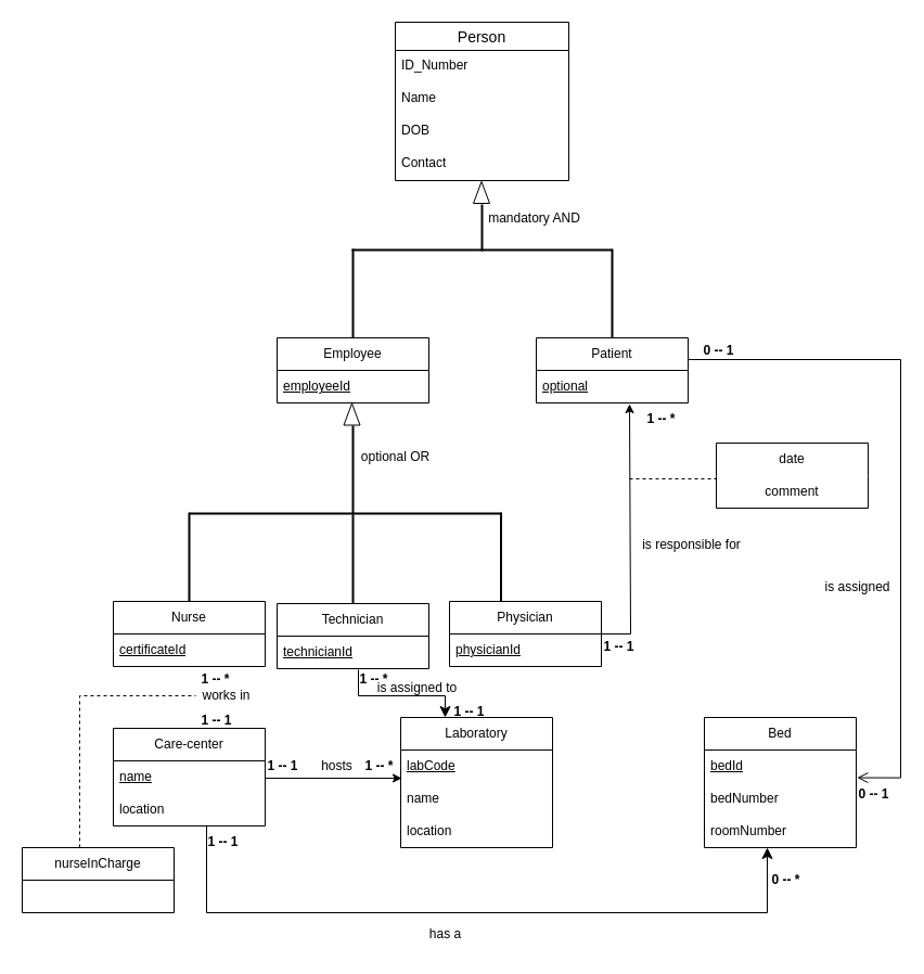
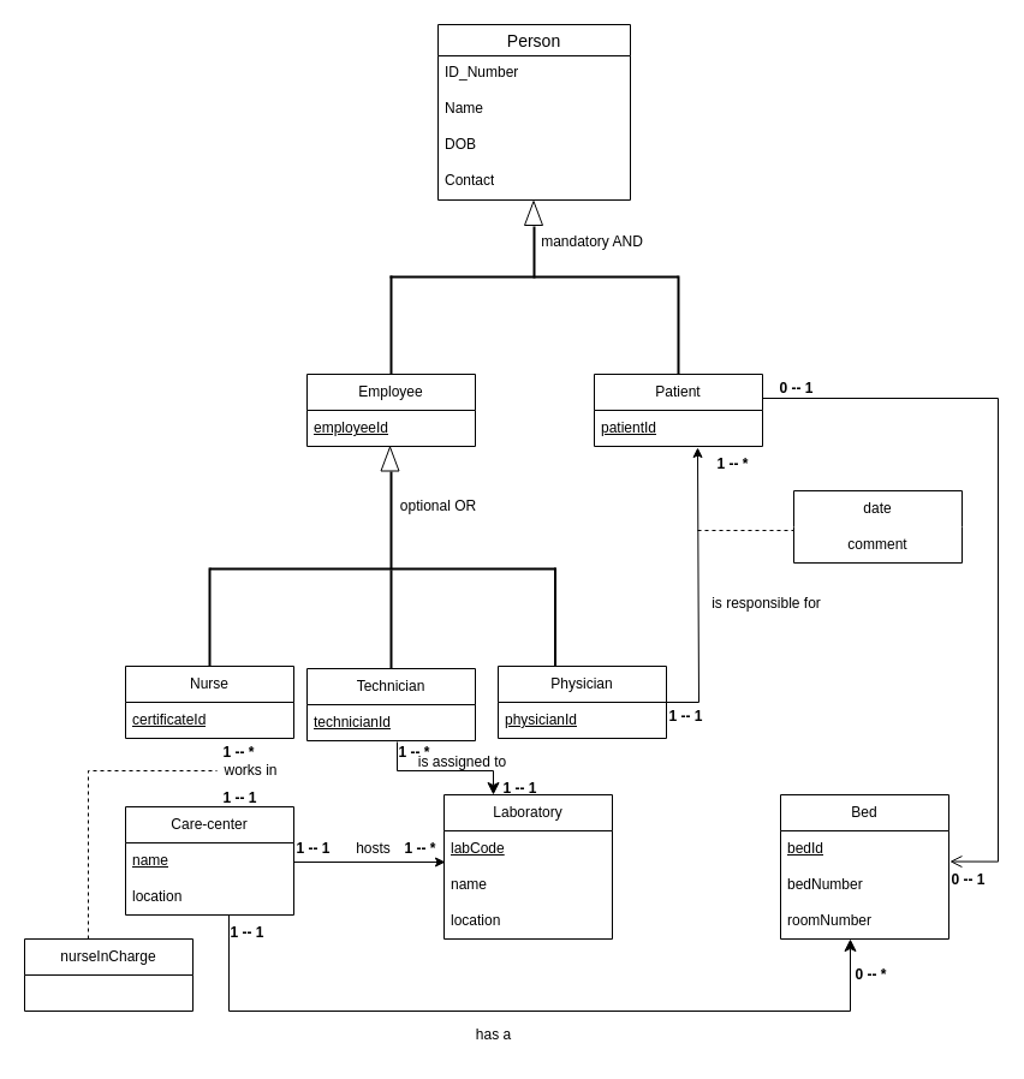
  <mxCell id="0" />
  <mxCell id="1" parent="0" />
  <mxCell id="2" value="Person" style="swimlane;fontStyle=0;childLayout=stackLayout;horizontal=1;startSize=26;horizontalStack=0;resizeParent=1;resizeParentMax=0;resizeLast=0;collapsible=1;marginBottom=0;align=center;fontSize=14;" vertex="1" parent="1"><mxGeometry x="364" y="20" width="160" height="146" as="geometry" /></mxCell>
  <mxCell id="3" value="ID_Number" style="text;strokeColor=none;fillColor=none;spacingLeft=4;spacingRight=4;overflow=hidden;rotatable=0;points=[[0,0.5],[1,0.5]];portConstraint=eastwest;fontSize=12;whiteSpace=wrap;html=1;" vertex="1" parent="2"><mxGeometry y="26" width="160" height="30" as="geometry" /></mxCell>
  <mxCell id="4" value="Name" style="text;strokeColor=none;fillColor=none;spacingLeft=4;spacingRight=4;overflow=hidden;rotatable=0;points=[[0,0.5],[1,0.5]];portConstraint=eastwest;fontSize=12;whiteSpace=wrap;html=1;" vertex="1" parent="2"><mxGeometry y="56" width="160" height="30" as="geometry" /></mxCell>
  <mxCell id="5" value="DOB" style="text;strokeColor=none;fillColor=none;spacingLeft=4;spacingRight=4;overflow=hidden;rotatable=0;points=[[0,0.5],[1,0.5]];portConstraint=eastwest;fontSize=12;whiteSpace=wrap;html=1;" vertex="1" parent="2"><mxGeometry y="86" width="160" height="30" as="geometry" /></mxCell>
  <mxCell id="6" value="Contact" style="text;strokeColor=none;fillColor=none;spacingLeft=4;spacingRight=4;overflow=hidden;rotatable=0;points=[[0,0.5],[1,0.5]];portConstraint=eastwest;fontSize=12;whiteSpace=wrap;html=1;" vertex="1" parent="2"><mxGeometry y="116" width="160" height="30" as="geometry" /></mxCell>
  <mxCell id="7" value="" style="triangle;whiteSpace=wrap;html=1;rotation=-90;" vertex="1" parent="1"><mxGeometry x="433.5" y="169.5" width="20" height="15" as="geometry" /></mxCell>
  <mxCell id="8" value="" style="line;strokeWidth=2;direction=south;html=1;" vertex="1" parent="1"><mxGeometry x="439" y="188" width="10" height="43" as="geometry" /></mxCell>
  <mxCell id="9" value="" style="line;strokeWidth=2;html=1;" vertex="1" parent="1"><mxGeometry x="324" y="225" width="240" height="10" as="geometry" /></mxCell>
  <mxCell id="10" value="" style="line;strokeWidth=2;direction=south;html=1;" vertex="1" parent="1"><mxGeometry x="320" y="229" width="10" height="82" as="geometry" /></mxCell>
  <mxCell id="11" value="" style="line;strokeWidth=2;direction=south;html=1;" vertex="1" parent="1"><mxGeometry x="559" y="229" width="10" height="82" as="geometry" /></mxCell>
  <mxCell id="12" value="Employee" style="swimlane;fontStyle=0;childLayout=stackLayout;horizontal=1;startSize=30;horizontalStack=0;resizeParent=1;resizeParentMax=0;resizeLast=0;collapsible=1;marginBottom=0;whiteSpace=wrap;html=1;" vertex="1" parent="1"><mxGeometry x="255" y="311" width="140" height="60" as="geometry" /></mxCell>
  <mxCell id="13" value="&lt;u&gt;employeeId&lt;/u&gt;" style="text;strokeColor=none;fillColor=none;align=left;verticalAlign=middle;spacingLeft=4;spacingRight=4;overflow=hidden;points=[[0,0.5],[1,0.5]];portConstraint=eastwest;rotatable=0;whiteSpace=wrap;html=1;" vertex="1" parent="12"><mxGeometry y="30" width="140" height="30" as="geometry" /></mxCell>
  <mxCell id="14" value="Patient" style="swimlane;fontStyle=0;childLayout=stackLayout;horizontal=1;startSize=30;horizontalStack=0;resizeParent=1;resizeParentMax=0;resizeLast=0;collapsible=1;marginBottom=0;whiteSpace=wrap;html=1;" vertex="1" parent="1"><mxGeometry x="494" y="311" width="140" height="60" as="geometry" /></mxCell>
- <mxCell id="15" value="&lt;u&gt;optional&lt;/u&gt;" style="text;strokeColor=none;fillColor=none;align=left;verticalAlign=middle;spacingLeft=4;spacingRight=4;overflow=hidden;points=[[0,0.5],[1,0.5]];portConstraint=eastwest;rotatable=0;whiteSpace=wrap;html=1;" vertex="1" parent="14"><mxGeometry y="30" width="140" height="30" as="geometry" /></mxCell>
+ <mxCell id="15" value="&lt;u&gt;patientId&lt;/u&gt;" style="text;strokeColor=none;fillColor=none;align=left;verticalAlign=middle;spacingLeft=4;spacingRight=4;overflow=hidden;points=[[0,0.5],[1,0.5]];portConstraint=eastwest;rotatable=0;whiteSpace=wrap;html=1;" vertex="1" parent="14"><mxGeometry y="30" width="140" height="30" as="geometry" /></mxCell>
  <mxCell id="16" value="" style="triangle;whiteSpace=wrap;html=1;rotation=-90;" vertex="1" parent="1"><mxGeometry x="314" y="374" width="20" height="15" as="geometry" /></mxCell>
  <mxCell id="17" value="" style="line;strokeWidth=2;direction=south;html=1;" vertex="1" parent="1"><mxGeometry x="320" y="392" width="10" height="82" as="geometry" /></mxCell>
  <mxCell id="18" value="" style="line;strokeWidth=2;html=1;" vertex="1" parent="1"><mxGeometry x="174" y="468" width="288" height="10" as="geometry" /></mxCell>
  <mxCell id="19" value="" style="line;strokeWidth=2;direction=south;html=1;" vertex="1" parent="1"><mxGeometry x="169" y="472" width="10" height="82" as="geometry" /></mxCell>
  <mxCell id="20" value="" style="line;strokeWidth=2;direction=south;html=1;" vertex="1" parent="1"><mxGeometry x="456.5" y="472" width="10" height="82" as="geometry" /></mxCell>
  <mxCell id="21" value="" style="line;strokeWidth=2;direction=south;html=1;" vertex="1" parent="1"><mxGeometry x="320" y="474" width="10" height="82" as="geometry" /></mxCell>
  <mxCell id="22" value="Nurse" style="swimlane;fontStyle=0;childLayout=stackLayout;horizontal=1;startSize=30;horizontalStack=0;resizeParent=1;resizeParentMax=0;resizeLast=0;collapsible=1;marginBottom=0;whiteSpace=wrap;html=1;" vertex="1" parent="1"><mxGeometry x="104" y="554" width="140" height="60" as="geometry" /></mxCell>
  <mxCell id="23" value="&lt;u&gt;certificateId&lt;/u&gt;" style="text;strokeColor=none;fillColor=none;align=left;verticalAlign=middle;spacingLeft=4;spacingRight=4;overflow=hidden;points=[[0,0.5],[1,0.5]];portConstraint=eastwest;rotatable=0;whiteSpace=wrap;html=1;" vertex="1" parent="22"><mxGeometry y="30" width="140" height="30" as="geometry" /></mxCell>
  <mxCell id="24" value="Technician" style="swimlane;fontStyle=0;childLayout=stackLayout;horizontal=1;startSize=30;horizontalStack=0;resizeParent=1;resizeParentMax=0;resizeLast=0;collapsible=1;marginBottom=0;whiteSpace=wrap;html=1;" vertex="1" parent="1"><mxGeometry x="255" y="556" width="140" height="60" as="geometry" /></mxCell>
  <mxCell id="25" value="&lt;u style=&quot;border-color: var(--border-color);&quot;&gt;technicianId&lt;/u&gt;" style="text;strokeColor=none;fillColor=none;align=left;verticalAlign=middle;spacingLeft=4;spacingRight=4;overflow=hidden;points=[[0,0.5],[1,0.5]];portConstraint=eastwest;rotatable=0;whiteSpace=wrap;html=1;" vertex="1" parent="24"><mxGeometry y="30" width="140" height="30" as="geometry" /></mxCell>
  <mxCell id="26" value="Physician" style="swimlane;fontStyle=0;childLayout=stackLayout;horizontal=1;startSize=30;horizontalStack=0;resizeParent=1;resizeParentMax=0;resizeLast=0;collapsible=1;marginBottom=0;whiteSpace=wrap;html=1;" vertex="1" parent="1"><mxGeometry x="414" y="554" width="140" height="60" as="geometry" /></mxCell>
  <mxCell id="27" value="&lt;u&gt;physicianId&lt;/u&gt;" style="text;strokeColor=none;fillColor=none;align=left;verticalAlign=middle;spacingLeft=4;spacingRight=4;overflow=hidden;points=[[0,0.5],[1,0.5]];portConstraint=eastwest;rotatable=0;whiteSpace=wrap;html=1;" vertex="1" parent="26"><mxGeometry y="30" width="140" height="30" as="geometry" /></mxCell>
  <mxCell id="28" value="Care-center" style="swimlane;fontStyle=0;childLayout=stackLayout;horizontal=1;startSize=30;horizontalStack=0;resizeParent=1;resizeParentMax=0;resizeLast=0;collapsible=1;marginBottom=0;whiteSpace=wrap;html=1;" vertex="1" parent="1"><mxGeometry x="104" y="671" width="140" height="90" as="geometry" /></mxCell>
  <mxCell id="29" value="&lt;u&gt;name&lt;/u&gt;" style="text;strokeColor=none;fillColor=none;align=left;verticalAlign=middle;spacingLeft=4;spacingRight=4;overflow=hidden;points=[[0,0.5],[1,0.5]];portConstraint=eastwest;rotatable=0;whiteSpace=wrap;html=1;" vertex="1" parent="28"><mxGeometry y="30" width="140" height="30" as="geometry" /></mxCell>
  <mxCell id="30" value="location" style="text;strokeColor=none;fillColor=none;align=left;verticalAlign=middle;spacingLeft=4;spacingRight=4;overflow=hidden;points=[[0,0.5],[1,0.5]];portConstraint=eastwest;rotatable=0;whiteSpace=wrap;html=1;" vertex="1" parent="28"><mxGeometry y="60" width="140" height="30" as="geometry" /></mxCell>
  <mxCell id="31" value="mandatory AND" style="text;html=1;align=center;verticalAlign=middle;resizable=0;points=[];autosize=1;strokeColor=none;fillColor=none;" vertex="1" parent="1"><mxGeometry x="437" y="186" width="110" height="30" as="geometry" /></mxCell>
  <mxCell id="32" value="optional OR" style="text;html=1;align=center;verticalAlign=middle;resizable=0;points=[];autosize=1;strokeColor=none;fillColor=none;" vertex="1" parent="1"><mxGeometry x="319" y="406" width="90" height="30" as="geometry" /></mxCell>
  <mxCell id="33" value="Laboratory" style="swimlane;fontStyle=0;childLayout=stackLayout;horizontal=1;startSize=30;horizontalStack=0;resizeParent=1;resizeParentMax=0;resizeLast=0;collapsible=1;marginBottom=0;whiteSpace=wrap;html=1;" vertex="1" parent="1"><mxGeometry x="369" y="661" width="140" height="120" as="geometry" /></mxCell>
  <mxCell id="34" value="&lt;u&gt;labCode&lt;/u&gt;" style="text;strokeColor=none;fillColor=none;align=left;verticalAlign=middle;spacingLeft=4;spacingRight=4;overflow=hidden;points=[[0,0.5],[1,0.5]];portConstraint=eastwest;rotatable=0;whiteSpace=wrap;html=1;" vertex="1" parent="33"><mxGeometry y="30" width="140" height="30" as="geometry" /></mxCell>
  <mxCell id="35" value="name" style="text;strokeColor=none;fillColor=none;align=left;verticalAlign=middle;spacingLeft=4;spacingRight=4;overflow=hidden;points=[[0,0.5],[1,0.5]];portConstraint=eastwest;rotatable=0;whiteSpace=wrap;html=1;" vertex="1" parent="33"><mxGeometry y="60" width="140" height="30" as="geometry" /></mxCell>
  <mxCell id="36" value="location" style="text;strokeColor=none;fillColor=none;align=left;verticalAlign=middle;spacingLeft=4;spacingRight=4;overflow=hidden;points=[[0,0.5],[1,0.5]];portConstraint=eastwest;rotatable=0;whiteSpace=wrap;html=1;" vertex="1" parent="33"><mxGeometry y="90" width="140" height="30" as="geometry" /></mxCell>
  <mxCell id="37" value="Bed" style="swimlane;fontStyle=0;childLayout=stackLayout;horizontal=1;startSize=30;horizontalStack=0;resizeParent=1;resizeParentMax=0;resizeLast=0;collapsible=1;marginBottom=0;whiteSpace=wrap;html=1;" vertex="1" parent="1"><mxGeometry x="649" y="661" width="140" height="120" as="geometry" /></mxCell>
  <mxCell id="38" value="&lt;u&gt;bedId&lt;/u&gt;" style="text;strokeColor=none;fillColor=none;align=left;verticalAlign=middle;spacingLeft=4;spacingRight=4;overflow=hidden;points=[[0,0.5],[1,0.5]];portConstraint=eastwest;rotatable=0;whiteSpace=wrap;html=1;" vertex="1" parent="37"><mxGeometry y="30" width="140" height="30" as="geometry" /></mxCell>
  <mxCell id="39" value="bedNumber" style="text;strokeColor=none;fillColor=none;align=left;verticalAlign=middle;spacingLeft=4;spacingRight=4;overflow=hidden;points=[[0,0.5],[1,0.5]];portConstraint=eastwest;rotatable=0;whiteSpace=wrap;html=1;" vertex="1" parent="37"><mxGeometry y="60" width="140" height="30" as="geometry" /></mxCell>
  <mxCell id="40" value="roomNumber" style="text;strokeColor=none;fillColor=none;align=left;verticalAlign=middle;spacingLeft=4;spacingRight=4;overflow=hidden;points=[[0,0.5],[1,0.5]];portConstraint=eastwest;rotatable=0;whiteSpace=wrap;html=1;" vertex="1" parent="37"><mxGeometry y="90" width="140" height="30" as="geometry" /></mxCell>
  <mxCell id="41" value="nurseInCharge" style="swimlane;fontStyle=0;childLayout=stackLayout;horizontal=1;startSize=30;horizontalStack=0;resizeParent=1;resizeParentMax=0;resizeLast=0;collapsible=1;marginBottom=0;whiteSpace=wrap;html=1;" vertex="1" parent="1"><mxGeometry x="20" y="781" width="140" height="60" as="geometry" /></mxCell>
  <mxCell id="42" value="date" style="swimlane;fontStyle=0;childLayout=stackLayout;horizontal=1;startSize=30;horizontalStack=0;resizeParent=1;resizeParentMax=0;resizeLast=0;collapsible=1;marginBottom=0;whiteSpace=wrap;html=1;swimlaneLine=0;" vertex="1" parent="1"><mxGeometry x="660" y="408" width="140" height="60" as="geometry" /></mxCell>
  <mxCell id="43" value="comment" style="text;strokeColor=none;fillColor=none;align=center;verticalAlign=middle;spacingLeft=4;spacingRight=4;overflow=hidden;points=[[0,0.5],[1,0.5]];portConstraint=eastwest;rotatable=0;whiteSpace=wrap;html=1;" vertex="1" parent="42"><mxGeometry y="30" width="140" height="30" as="geometry" /></mxCell>
  <mxCell id="44" value="" style="endArrow=none;html=1;rounded=0;exitX=0.357;exitY=0;exitDx=0;exitDy=0;exitPerimeter=0;dashed=1;" edge="1" parent="1"><mxGeometry relative="1" as="geometry"><mxPoint x="72.98" y="781" as="sourcePoint" /><mxPoint x="180" y="641" as="targetPoint" /><Array as="points"><mxPoint x="73" y="641" /></Array></mxGeometry></mxCell>
  <mxCell id="45" value="" style="edgeStyle=orthogonalEdgeStyle;orthogonalLoop=1;jettySize=auto;html=1;rounded=0;exitX=1;exitY=0.5;exitDx=0;exitDy=0;" edge="1" parent="1"><mxGeometry width="100" relative="1" as="geometry"><mxPoint x="554" y="587" as="sourcePoint" /><mxPoint x="580" y="372" as="targetPoint" /><Array as="points"><mxPoint x="554" y="584" /><mxPoint x="581" y="584" /></Array></mxGeometry></mxCell>
  <mxCell id="46" value="is responsible for" style="text;html=1;align=center;verticalAlign=middle;resizable=0;points=[];autosize=1;strokeColor=none;fillColor=none;" vertex="1" parent="1"><mxGeometry x="582" y="487" width="110" height="30" as="geometry" /></mxCell>
  <mxCell id="47" value="" style="line;strokeWidth=1;html=1;dashed=1;" vertex="1" parent="1"><mxGeometry x="580" y="436" width="80" height="10" as="geometry" /></mxCell>
  <mxCell id="48" value="&lt;b&gt;1 -- 1&lt;/b&gt;" style="text;html=1;align=center;verticalAlign=middle;resizable=0;points=[];autosize=1;strokeColor=none;fillColor=none;" vertex="1" parent="1"><mxGeometry x="545" y="581" width="50" height="30" as="geometry" /></mxCell>
  <mxCell id="49" value="&lt;b&gt;1 -- *&lt;/b&gt;" style="text;html=1;align=center;verticalAlign=middle;resizable=0;points=[];autosize=1;strokeColor=none;fillColor=none;" vertex="1" parent="1"><mxGeometry x="584" y="371" width="50" height="30" as="geometry" /></mxCell>
  <mxCell id="50" value="" style="edgeStyle=segmentEdgeStyle;endArrow=open;html=1;curved=0;rounded=0;endSize=8;startSize=8;sourcePerimeterSpacing=0;targetPerimeterSpacing=0;exitX=1;exitY=0.25;exitDx=0;exitDy=0;entryX=1.006;entryY=-0.148;entryDx=0;entryDy=0;entryPerimeter=0;" edge="1" parent="1" source="14" target="39"><mxGeometry width="100" relative="1" as="geometry"><mxPoint x="640" y="331" as="sourcePoint" /><mxPoint x="830" y="721" as="targetPoint" /><Array as="points"><mxPoint x="634" y="331" /><mxPoint x="830" y="331" /><mxPoint x="830" y="717" /></Array></mxGeometry></mxCell>
- <mxCell id="51" value="is assigned" style="text;html=1;align=center;verticalAlign=middle;resizable=0;points=[];autosize=1;strokeColor=none;fillColor=none;" vertex="1" parent="1"><mxGeometry x="750" y="526" width="80" height="30" as="geometry" /></mxCell>
  <mxCell id="52" value="&lt;b&gt;0 -- 1&lt;/b&gt;" style="text;html=1;align=center;verticalAlign=middle;resizable=0;points=[];autosize=1;strokeColor=none;fillColor=none;" vertex="1" parent="1"><mxGeometry x="637" y="308" width="50" height="30" as="geometry" /></mxCell>
  <mxCell id="53" value="&lt;b&gt;0 -- 1&lt;/b&gt;" style="text;html=1;align=center;verticalAlign=middle;resizable=0;points=[];autosize=1;strokeColor=none;fillColor=none;" vertex="1" parent="1"><mxGeometry x="780" y="717" width="50" height="30" as="geometry" /></mxCell>
  <mxCell id="54" value="" style="edgeStyle=none;orthogonalLoop=1;jettySize=auto;html=1;rounded=0;" edge="1" parent="1"><mxGeometry width="100" relative="1" as="geometry"><mxPoint x="244" y="717" as="sourcePoint" /><mxPoint x="370" y="717" as="targetPoint" /><Array as="points" /></mxGeometry></mxCell>
  <mxCell id="55" value="hosts" style="text;html=1;align=center;verticalAlign=middle;resizable=0;points=[];autosize=1;strokeColor=none;fillColor=none;" vertex="1" parent="1"><mxGeometry x="285" y="691" width="50" height="30" as="geometry" /></mxCell>
  <mxCell id="56" value="&lt;b&gt;1 -- 1&lt;/b&gt;" style="text;html=1;align=center;verticalAlign=middle;resizable=0;points=[];autosize=1;strokeColor=none;fillColor=none;" vertex="1" parent="1"><mxGeometry x="235" y="691" width="50" height="30" as="geometry" /></mxCell>
  <mxCell id="57" value="&lt;b&gt;1 -- *&lt;/b&gt;" style="text;html=1;align=center;verticalAlign=middle;resizable=0;points=[];autosize=1;strokeColor=none;fillColor=none;" vertex="1" parent="1"><mxGeometry x="324" y="691" width="50" height="30" as="geometry" /></mxCell>
  <mxCell id="58" value="" style="edgeStyle=segmentEdgeStyle;endArrow=classic;html=1;curved=0;rounded=0;endSize=8;startSize=8;sourcePerimeterSpacing=0;targetPerimeterSpacing=0;" edge="1" parent="1" source="30"><mxGeometry width="100" relative="1" as="geometry"><mxPoint x="190" y="771" as="sourcePoint" /><mxPoint x="707" y="781" as="targetPoint" /><Array as="points"><mxPoint x="190" y="841" /><mxPoint x="707" y="841" /></Array></mxGeometry></mxCell>
  <mxCell id="59" value="&lt;b&gt;1 -- 1&lt;/b&gt;" style="text;html=1;align=center;verticalAlign=middle;resizable=0;points=[];autosize=1;strokeColor=none;fillColor=none;" vertex="1" parent="1"><mxGeometry x="180" y="761" width="50" height="30" as="geometry" /></mxCell>
  <mxCell id="60" value="&lt;b&gt;0 -- *&lt;/b&gt;" style="text;html=1;align=center;verticalAlign=middle;resizable=0;points=[];autosize=1;strokeColor=none;fillColor=none;" vertex="1" parent="1"><mxGeometry x="699" y="796" width="50" height="30" as="geometry" /></mxCell>
  <mxCell id="61" value="has a" style="text;html=1;align=center;verticalAlign=middle;resizable=0;points=[];autosize=1;strokeColor=none;fillColor=none;" vertex="1" parent="1"><mxGeometry x="385" y="846" width="50" height="30" as="geometry" /></mxCell>
  <mxCell id="62" value="" style="edgeStyle=segmentEdgeStyle;endArrow=classic;html=1;curved=0;rounded=0;endSize=8;startSize=8;sourcePerimeterSpacing=0;targetPerimeterSpacing=0;" edge="1" parent="1"><mxGeometry width="100" relative="1" as="geometry"><mxPoint x="330" y="617" as="sourcePoint" /><mxPoint x="410" y="661" as="targetPoint" /><Array as="points"><mxPoint x="330" y="641" /><mxPoint x="410" y="641" /><mxPoint x="410" y="661" /></Array></mxGeometry></mxCell>
  <mxCell id="63" value="&lt;b&gt;1 -- *&lt;/b&gt;" style="text;html=1;align=center;verticalAlign=middle;resizable=0;points=[];autosize=1;strokeColor=none;fillColor=none;" vertex="1" parent="1"><mxGeometry x="319" y="611" width="50" height="30" as="geometry" /></mxCell>
  <mxCell id="64" value="&lt;b&gt;1 -- 1&lt;/b&gt;" style="text;html=1;align=center;verticalAlign=middle;resizable=0;points=[];autosize=1;strokeColor=none;fillColor=none;" vertex="1" parent="1"><mxGeometry x="406.5" y="641" width="50" height="30" as="geometry" /></mxCell>
  <mxCell id="65" value="is assigned to" style="text;html=1;align=center;verticalAlign=middle;resizable=0;points=[];autosize=1;strokeColor=none;fillColor=none;" vertex="1" parent="1"><mxGeometry x="334" y="619" width="100" height="30" as="geometry" /></mxCell>
  <mxCell id="66" value="works in" style="text;html=1;align=center;verticalAlign=middle;resizable=0;points=[];autosize=1;strokeColor=none;fillColor=none;" vertex="1" parent="1"><mxGeometry x="173" y="626" width="70" height="30" as="geometry" /></mxCell>
  <mxCell id="67" value="&lt;b&gt;1 -- *&lt;/b&gt;" style="text;html=1;align=center;verticalAlign=middle;resizable=0;points=[];autosize=1;strokeColor=none;fillColor=none;" vertex="1" parent="1"><mxGeometry x="173" y="611" width="50" height="30" as="geometry" /></mxCell>
  <mxCell id="68" value="&lt;b&gt;1 -- 1&lt;/b&gt;" style="text;html=1;align=center;verticalAlign=middle;resizable=0;points=[];autosize=1;strokeColor=none;fillColor=none;" vertex="1" parent="1"><mxGeometry x="174" y="649" width="50" height="30" as="geometry" /></mxCell>
